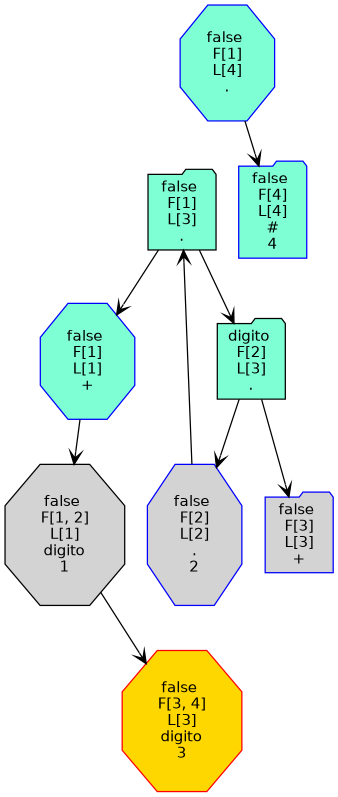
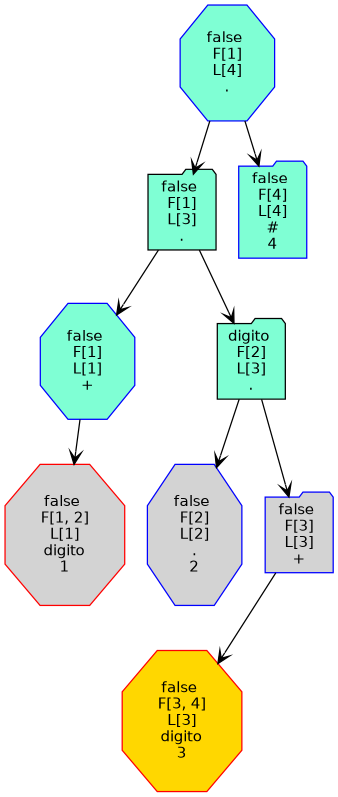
  digraph {
    node [color=blue fillcolor=aquamarine fontname=Helvetica fontsize=12 shape=octagon style=filled]
    edge [arrowhead=vee arrowtail=none]
    n1 [label="false \n F[1] \n L[4] \n . "]
    n2 [color=black label="false \n F[1] \n L[3] \n . " shape=folder]
    n3 [label="false \n F[4] \n L[4] \n#\n 4 " shape=folder]
    n4 [label="false \n F[1] \n L[1] \n + "]
    n5 [color=black label="digito \n F[2] \n L[3] \n . " shape=folder]
-   n6 [color=black fillcolor=lightgrey label="false \n F[1, 2] \n L[1] \ndigito\n 1 "]
+   n6 [color=red fillcolor=lightgrey label="false \n F[1, 2] \n L[1] \ndigito\n 1 "]
    n7 [fillcolor=lightgrey label="false \n F[2] \n L[2] \n.\n 2 "]
    n8 [fillcolor=lightgrey label="false \n F[3] \n L[3] \n + " shape=folder]
    n9 [color=red fillcolor=gold label="false \n F[3, 4] \n L[3] \ndigito\n 3 "]
-   n7 -> n2
+   n1 -> n2
    n1 -> n3
    n2 -> n4
    n2 -> n5
    n4 -> n6
    n5 -> n7
    n5 -> n8
-   n6 -> n9
+   n8 -> n9
  }
